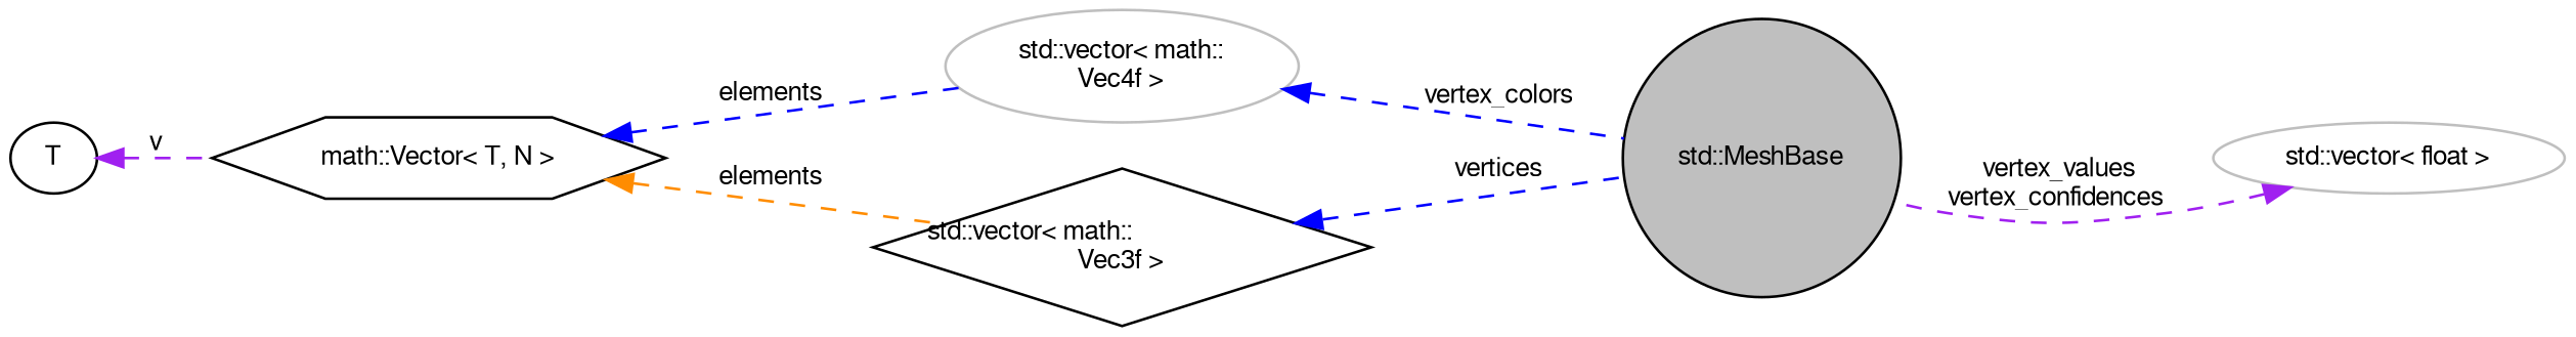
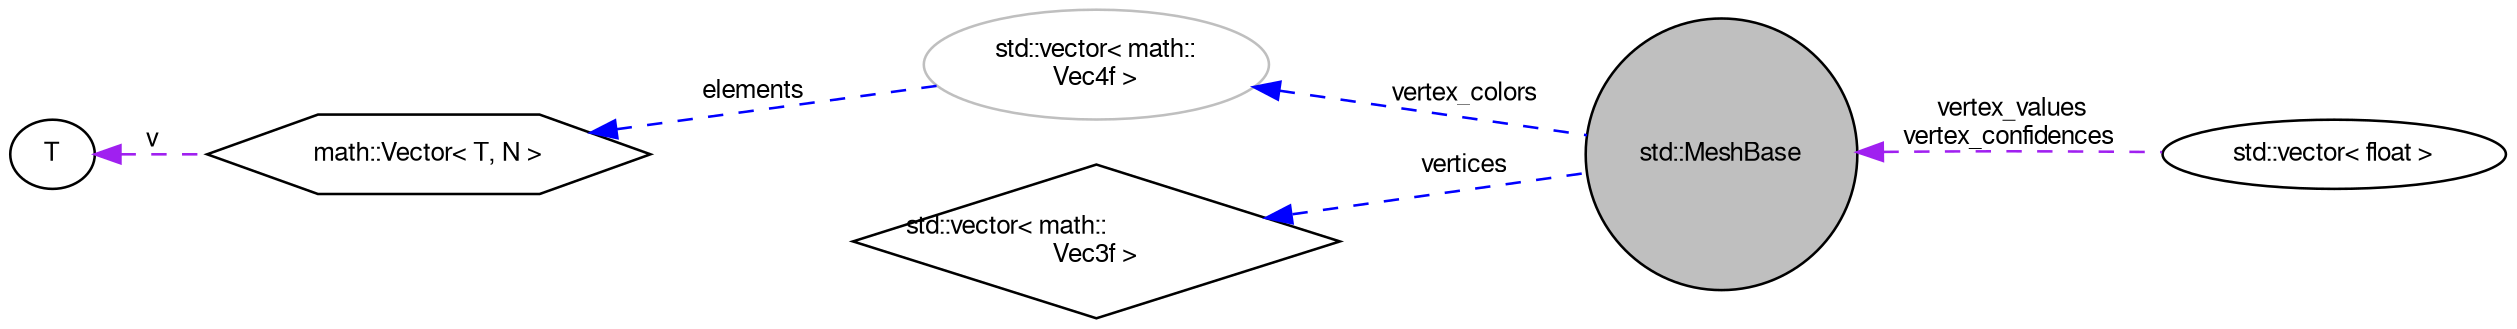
  digraph {
    rankdir=LR
    node [color=black fillcolor=white fontname=FreeSans fontsize=10 shape=ellipse style=filled]
    edge [color=blue dir=back fontname=FreeSans fontsize=10 labelfontname=FreeSans labelfontsize=10 style=dashed]
    n1 [fillcolor=grey75 fontcolor=black height=0.2 label="std::MeshBase" shape=circle width=0.4]
    n2 [color=grey75 height=0.2 label="std::vector\< math::\lVec4f \>" width=0.4]
    n3 [height=0.2 label="math::Vector\< T, N \>" shape=hexagon width=0.4]
    n4 [height=0.2 label="std::vector\< math::\lVec3f \>" shape=diamond width=0.4]
    n5 [height=0.2 label=T width=0.4]
-   n6 [color=grey75 height=0.2 label="std::vector\< float \>" width=0.4]
+   n6 [height=0.2 label="std::vector\< float \>" width=0.4]
    n2 -> n1 [label=" vertex_colors"]
    n3 -> n2 [label=" elements"]
-   n3 -> n4 [color=darkorange label=" elements"]
    n4 -> n1 [label=" vertices"]
    n5 -> n3 [color=purple label=" v"]
-   n6 -> n1 [color=purple label=" vertex_values\nvertex_confidences"]
+   n1 -> n6 [color=purple label=" vertex_values\nvertex_confidences"]
  }
